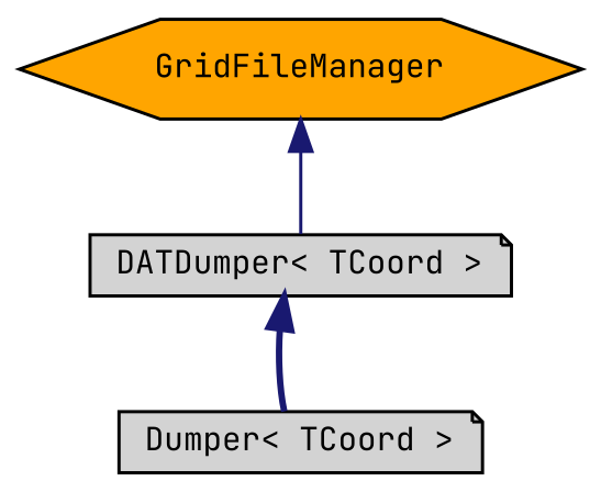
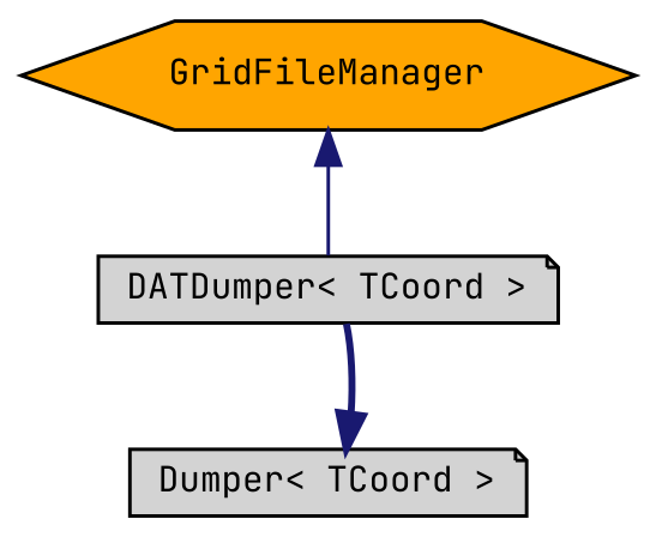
  digraph {
    fontname="JetBrains Mono"
    node [color=black fillcolor=lightgrey fontname="JetBrains Mono" fontsize=10 shape=note style=filled]
    edge [color=midnightblue dir=back fontname="JetBrains Mono" fontsize=10 labelfontname=Helvetica labelfontsize=10]
    n1 [fontcolor=black height=0.2 label="DATDumper\< TCoord \>" width=0.4]
    n2 [height=0.2 label="Dumper\< TCoord \>" width=0.4]
    n3 [fillcolor=orange height=0.2 label=GridFileManager shape=hexagon width=0.4]
-   n1 -> n2 [style=bold]
+   n2 -> n1 [style=bold]
    n3 -> n1 [style=solid]
  }
